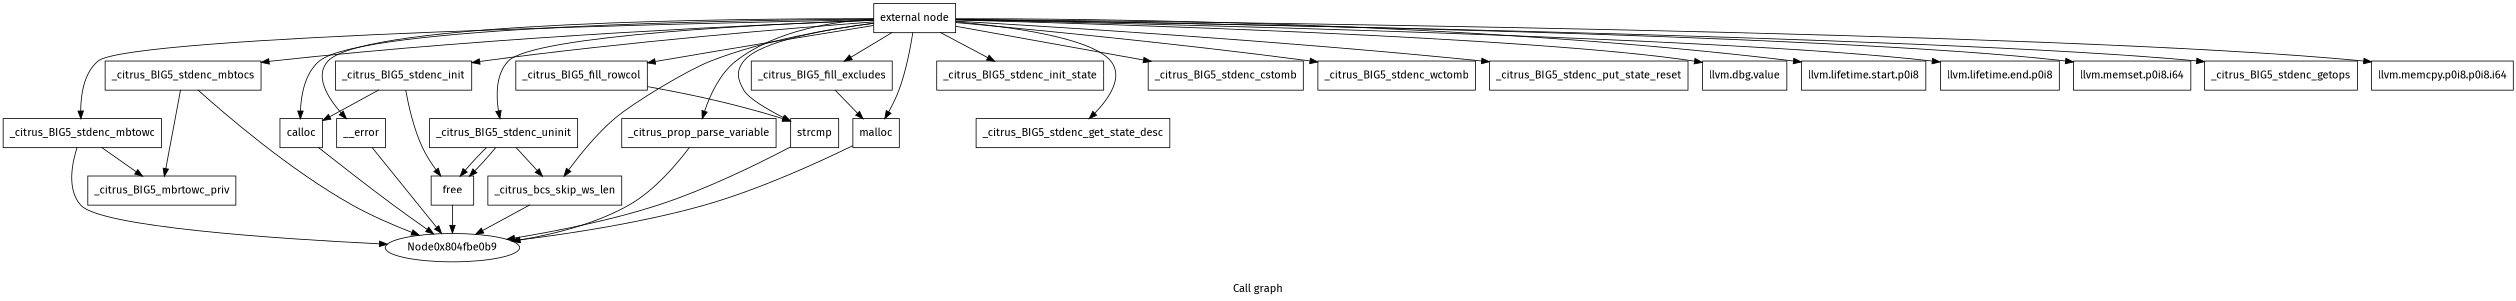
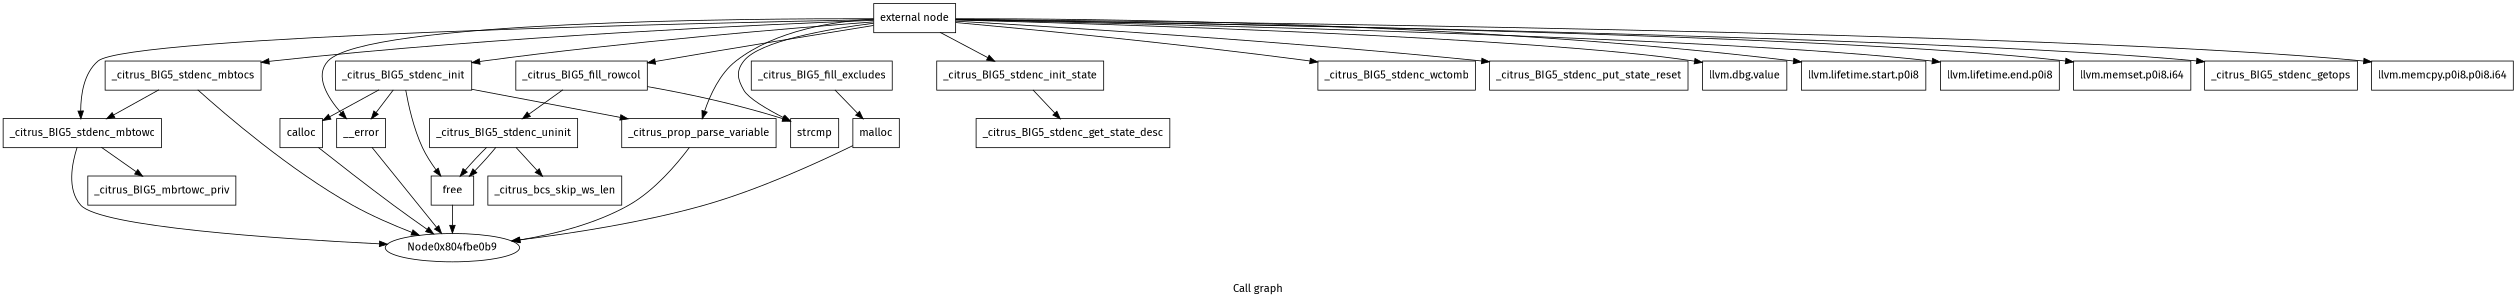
  digraph {
    fontname="Fira Sans"
    label="Call graph"
    node [fontname="Fira Sans" shape=record]
    edge [fontname="Fira Sans"]
    n1 [label="{external node}"]
    n2 [label="{_citrus_BIG5_stdenc_init}"]
    n3 [label="{_citrus_BIG5_stdenc_uninit}"]
    n4 [label="{_citrus_BIG5_stdenc_init_state}"]
    n5 [label="{_citrus_BIG5_stdenc_mbtocs}"]
-   n6 [label="{_citrus_BIG5_stdenc_cstomb}"]
    n7 [label="{_citrus_BIG5_stdenc_mbtowc}"]
    n8 [label="{_citrus_BIG5_stdenc_wctomb}"]
    n9 [label="{_citrus_BIG5_stdenc_put_state_reset}"]
    n10 [label="{_citrus_BIG5_stdenc_get_state_desc}"]
    n11 [label="{llvm.dbg.value}"]
    n12 [label="{llvm.lifetime.start.p0i8}"]
    n13 [label="{llvm.lifetime.end.p0i8}"]
    n14 [label="{calloc}"]
    n15 [label="{__error}"]
    n16 [label="{llvm.memset.p0i8.i64}"]
    n17 [label="{_citrus_bcs_skip_ws_len}"]
    n18 [label="{_citrus_prop_parse_variable}"]
    n19 [label="{_citrus_BIG5_fill_rowcol}"]
    n20 [label="{_citrus_BIG5_fill_excludes}"]
    n21 [label="{malloc}"]
    n22 [label="{strcmp}"]
    n23 [label="{_citrus_BIG5_stdenc_getops}"]
    n24 [label="{llvm.memcpy.p0i8.p0i8.i64}"]
    n25 [label="{free}"]
    n26 [label="{_citrus_BIG5_mbrtowc_priv}"]
    n27 [label=Node0x804fbe0b9 shape=""]
    n1 -> n2
-   n1 -> n3
+   n19 -> n3
    n1 -> n4
    n1 -> n5
-   n1 -> n6
    n1 -> n7
    n1 -> n8
    n1 -> n9
-   n1 -> n10
+   n4 -> n10
    n1 -> n11
    n1 -> n12
    n1 -> n13
-   n1 -> n14
    n1 -> n15
    n1 -> n16
-   n1 -> n17
    n1 -> n18
    n1 -> n19
-   n1 -> n20
-   n1 -> n21
    n1 -> n22
    n1 -> n23
    n1 -> n24
    n2 -> n14
+   n2 -> n15
+   n2 -> n18
    n2 -> n25
    n3 -> n17
    n3 -> n25
    n3 -> n25
-   n5 -> n26
+   n5 -> n7
    n5 -> n27
    n7 -> n26
    n7 -> n27
    n14 -> n27
    n15 -> n27
-   n17 -> n27
    n18 -> n27
    n19 -> n22
    n20 -> n21
    n21 -> n27
-   n22 -> n27
    n25 -> n27
  }
